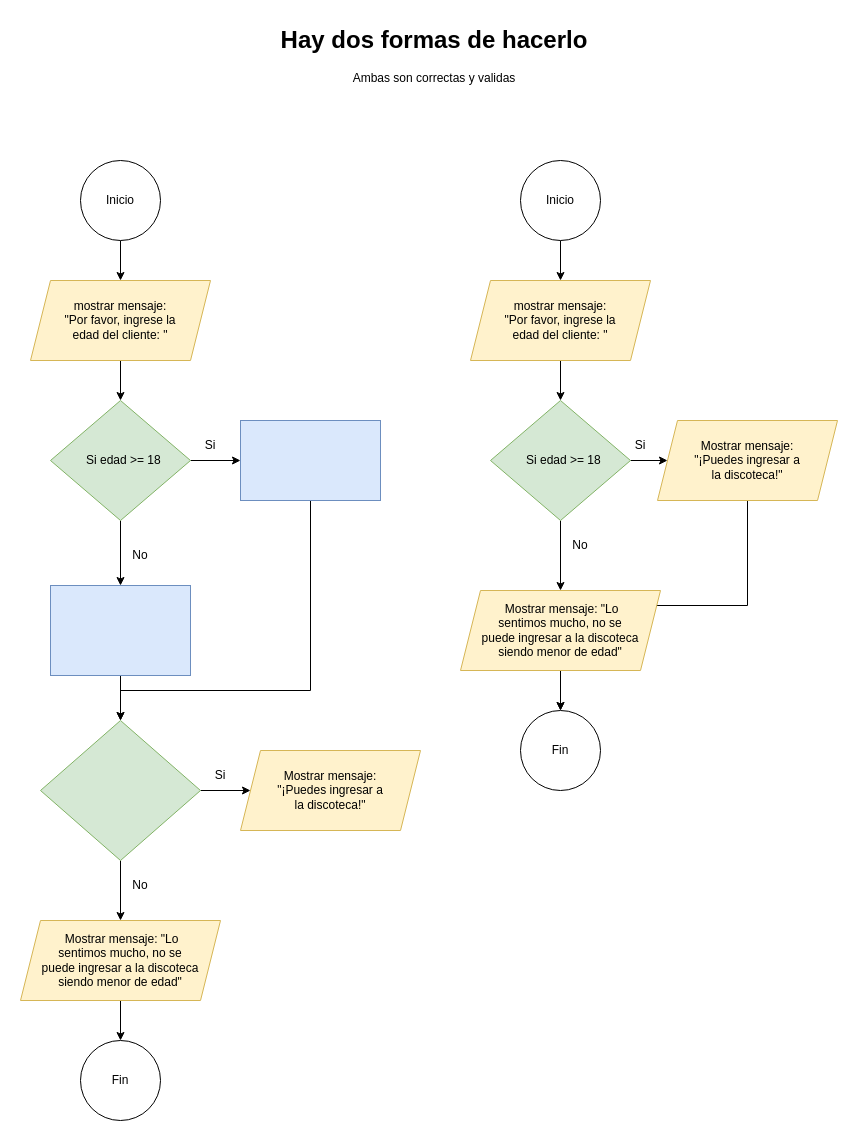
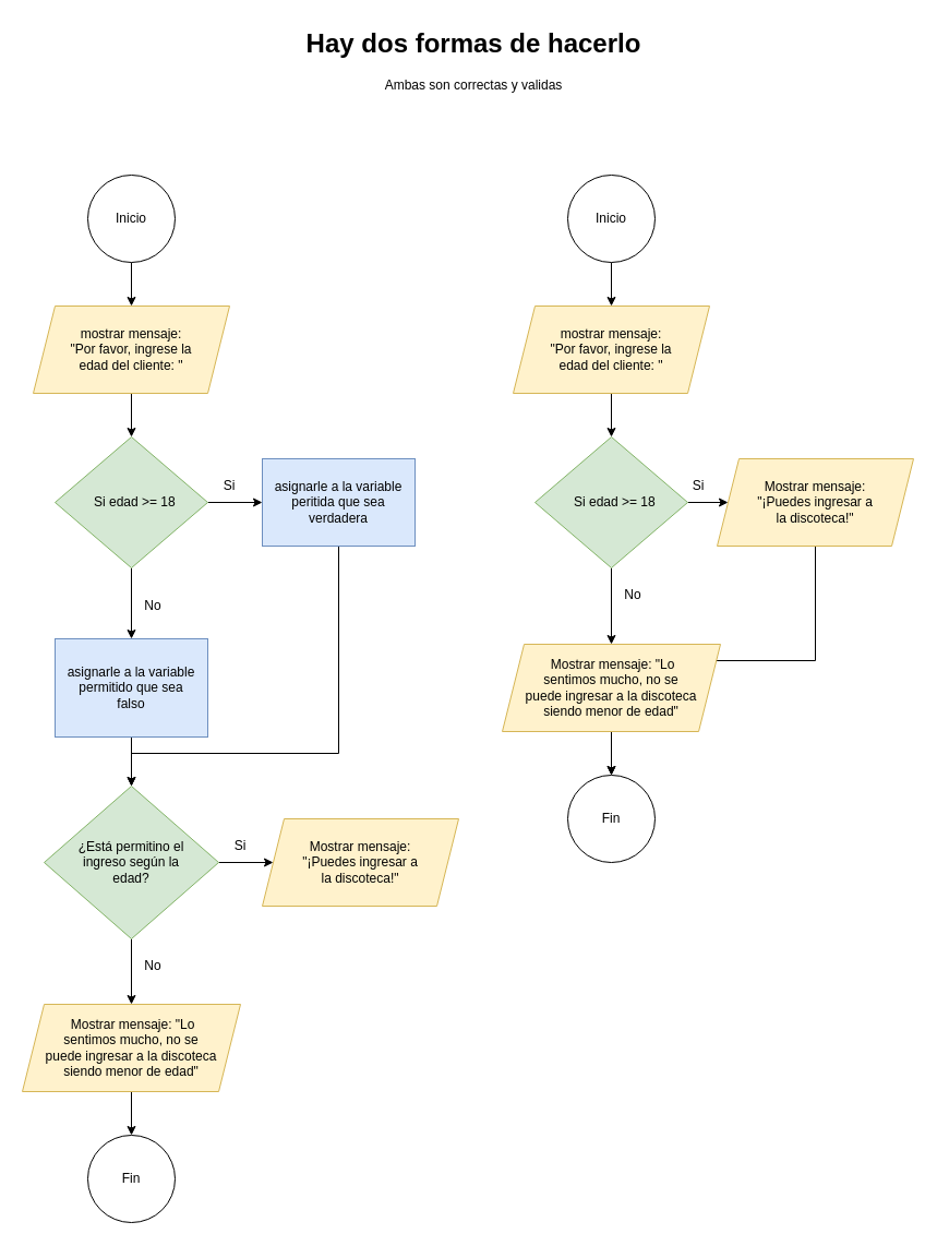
  <mxCell id="0" />
  <mxCell id="1" parent="0" />
  <mxCell id="2" style="edgeStyle=orthogonalEdgeStyle;rounded=0;orthogonalLoop=1;jettySize=auto;html=1;exitX=0.5;exitY=1;exitDx=0;exitDy=0;entryX=0.5;entryY=0;entryDx=0;entryDy=0;" edge="1" parent="1" source="3" target="6"><mxGeometry relative="1" as="geometry" /></mxCell>
  <mxCell id="3" value="" style="ellipse;whiteSpace=wrap;html=1;aspect=fixed;" vertex="1" parent="1"><mxGeometry x="80" y="160" width="80" height="80" as="geometry" /></mxCell>
  <mxCell id="4" value="Inicio" style="text;html=1;strokeColor=none;fillColor=none;align=center;verticalAlign=middle;whiteSpace=wrap;rounded=0;" vertex="1" parent="1"><mxGeometry x="90" y="185" width="60" height="30" as="geometry" /></mxCell>
  <mxCell id="5" style="edgeStyle=orthogonalEdgeStyle;rounded=0;orthogonalLoop=1;jettySize=auto;html=1;exitX=0.5;exitY=1;exitDx=0;exitDy=0;entryX=0.5;entryY=0;entryDx=0;entryDy=0;" edge="1" parent="1" source="6" target="10"><mxGeometry relative="1" as="geometry" /></mxCell>
  <mxCell id="6" value="" style="shape=parallelogram;perimeter=parallelogramPerimeter;whiteSpace=wrap;html=1;fixedSize=1;fillColor=#fff2cc;strokeColor=#d6b656;" vertex="1" parent="1"><mxGeometry x="30" y="280" width="180" height="80" as="geometry" /></mxCell>
  <mxCell id="7" value="mostrar mensaje: &quot;Por favor, ingrese la edad del cliente: &quot;" style="text;html=1;strokeColor=none;fillColor=none;align=center;verticalAlign=middle;whiteSpace=wrap;rounded=0;" vertex="1" parent="1"><mxGeometry x="60" y="305" width="120" height="30" as="geometry" /></mxCell>
  <mxCell id="8" style="edgeStyle=orthogonalEdgeStyle;rounded=0;orthogonalLoop=1;jettySize=auto;html=1;exitX=1;exitY=0.5;exitDx=0;exitDy=0;entryX=0;entryY=0.5;entryDx=0;entryDy=0;" edge="1" parent="1" source="10" target="13"><mxGeometry relative="1" as="geometry" /></mxCell>
  <mxCell id="9" style="edgeStyle=orthogonalEdgeStyle;rounded=0;orthogonalLoop=1;jettySize=auto;html=1;exitX=0.5;exitY=1;exitDx=0;exitDy=0;entryX=0.5;entryY=0;entryDx=0;entryDy=0;" edge="1" parent="1" source="10" target="17"><mxGeometry relative="1" as="geometry" /></mxCell>
  <mxCell id="10" value="" style="rhombus;whiteSpace=wrap;html=1;fillColor=#d5e8d4;strokeColor=#82b366;" vertex="1" parent="1"><mxGeometry x="50" y="400" width="140" height="120" as="geometry" /></mxCell>
  <mxCell id="11" value="Si edad &amp;gt;= 18&amp;nbsp;" style="text;html=1;strokeColor=none;fillColor=none;align=center;verticalAlign=middle;whiteSpace=wrap;rounded=0;" vertex="1" parent="1"><mxGeometry x="80" y="445" width="90" height="30" as="geometry" /></mxCell>
  <mxCell id="12" style="edgeStyle=orthogonalEdgeStyle;rounded=0;orthogonalLoop=1;jettySize=auto;html=1;exitX=0.5;exitY=1;exitDx=0;exitDy=0;entryX=0.5;entryY=0;entryDx=0;entryDy=0;" edge="1" parent="1" source="13" target="22"><mxGeometry relative="1" as="geometry"><Array as="points"><mxPoint x="310" y="690" /><mxPoint x="120" y="690" /></Array></mxGeometry></mxCell>
  <mxCell id="13" value="" style="rounded=0;whiteSpace=wrap;html=1;fillColor=#dae8fc;strokeColor=#6c8ebf;" vertex="1" parent="1"><mxGeometry x="240" y="420" width="140" height="80" as="geometry" /></mxCell>
+ <mxCell id="14" value="asignarle a la variable peritida que sea verdadera" style="text;html=1;strokeColor=none;fillColor=none;align=center;verticalAlign=middle;whiteSpace=wrap;rounded=0;" vertex="1" parent="1"><mxGeometry x="250" y="445" width="120" height="30" as="geometry" /></mxCell>
  <mxCell id="15" value="Si" style="text;html=1;strokeColor=none;fillColor=none;align=center;verticalAlign=middle;whiteSpace=wrap;rounded=0;" vertex="1" parent="1"><mxGeometry x="180" y="430" width="60" height="30" as="geometry" /></mxCell>
  <mxCell id="16" style="edgeStyle=orthogonalEdgeStyle;rounded=0;orthogonalLoop=1;jettySize=auto;html=1;exitX=0.5;exitY=1;exitDx=0;exitDy=0;entryX=0.5;entryY=0;entryDx=0;entryDy=0;" edge="1" parent="1" source="17" target="22"><mxGeometry relative="1" as="geometry" /></mxCell>
  <mxCell id="17" value="" style="rounded=0;whiteSpace=wrap;html=1;fillColor=#dae8fc;strokeColor=#6c8ebf;" vertex="1" parent="1"><mxGeometry x="50" y="585" width="140" height="90" as="geometry" /></mxCell>
+ <mxCell id="18" value="asignarle a la variable permitido que sea falso" style="text;html=1;strokeColor=none;fillColor=none;align=center;verticalAlign=middle;whiteSpace=wrap;rounded=0;" vertex="1" parent="1"><mxGeometry x="60" y="615" width="120" height="30" as="geometry" /></mxCell>
  <mxCell id="19" value="No" style="text;html=1;strokeColor=none;fillColor=none;align=center;verticalAlign=middle;whiteSpace=wrap;rounded=0;" vertex="1" parent="1"><mxGeometry x="120" y="540" width="40" height="30" as="geometry" /></mxCell>
  <mxCell id="20" style="edgeStyle=orthogonalEdgeStyle;rounded=0;orthogonalLoop=1;jettySize=auto;html=1;exitX=1;exitY=0.5;exitDx=0;exitDy=0;entryX=0;entryY=0.5;entryDx=0;entryDy=0;" edge="1" parent="1" source="22" target="24"><mxGeometry relative="1" as="geometry" /></mxCell>
  <mxCell id="21" style="edgeStyle=orthogonalEdgeStyle;rounded=0;orthogonalLoop=1;jettySize=auto;html=1;exitX=0.5;exitY=1;exitDx=0;exitDy=0;entryX=0.5;entryY=0;entryDx=0;entryDy=0;" edge="1" parent="1" source="22" target="28"><mxGeometry relative="1" as="geometry" /></mxCell>
  <mxCell id="22" value="" style="rhombus;whiteSpace=wrap;html=1;fillColor=#d5e8d4;strokeColor=#82b366;" vertex="1" parent="1"><mxGeometry x="40" y="720" width="160" height="140" as="geometry" /></mxCell>
+ <mxCell id="23" value="¿Está permitino el ingreso según la edad?" style="text;html=1;strokeColor=none;fillColor=none;align=center;verticalAlign=middle;whiteSpace=wrap;rounded=0;" vertex="1" parent="1"><mxGeometry x="60" y="770" width="120" height="40" as="geometry" /></mxCell>
  <mxCell id="24" value="" style="shape=parallelogram;perimeter=parallelogramPerimeter;whiteSpace=wrap;html=1;fixedSize=1;fillColor=#fff2cc;strokeColor=#d6b656;" vertex="1" parent="1"><mxGeometry x="240" y="750" width="180" height="80" as="geometry" /></mxCell>
  <mxCell id="25" value="Mostrar mensaje: &quot;¡Puedes ingresar a la discoteca!&quot;" style="text;html=1;strokeColor=none;fillColor=none;align=center;verticalAlign=middle;whiteSpace=wrap;rounded=0;" vertex="1" parent="1"><mxGeometry x="270" y="775" width="120" height="30" as="geometry" /></mxCell>
  <mxCell id="26" value="Si" style="text;html=1;strokeColor=none;fillColor=none;align=center;verticalAlign=middle;whiteSpace=wrap;rounded=0;" vertex="1" parent="1"><mxGeometry x="190" y="760" width="60" height="30" as="geometry" /></mxCell>
  <mxCell id="27" style="edgeStyle=orthogonalEdgeStyle;rounded=0;orthogonalLoop=1;jettySize=auto;html=1;exitX=0.5;exitY=1;exitDx=0;exitDy=0;entryX=0.5;entryY=0;entryDx=0;entryDy=0;" edge="1" parent="1" source="28" target="31"><mxGeometry relative="1" as="geometry" /></mxCell>
  <mxCell id="28" value="" style="shape=parallelogram;perimeter=parallelogramPerimeter;whiteSpace=wrap;html=1;fixedSize=1;fillColor=#fff2cc;strokeColor=#d6b656;" vertex="1" parent="1"><mxGeometry y="920" width="200" height="80" as="geometry" x="20" /></mxCell>
  <mxCell id="29" value="&amp;nbsp;Mostrar mensaje: &quot;Lo sentimos mucho, no se puede ingresar a la discoteca siendo menor de edad&quot;" style="text;html=1;strokeColor=none;fillColor=none;align=center;verticalAlign=middle;whiteSpace=wrap;rounded=0;" vertex="1" parent="1"><mxGeometry x="40" y="945" width="160" height="30" as="geometry" /></mxCell>
  <mxCell id="30" value="No" style="text;html=1;strokeColor=none;fillColor=none;align=center;verticalAlign=middle;whiteSpace=wrap;rounded=0;" vertex="1" parent="1"><mxGeometry x="120" y="870" width="40" height="30" as="geometry" /></mxCell>
  <mxCell id="31" value="" style="ellipse;whiteSpace=wrap;html=1;aspect=fixed;" vertex="1" parent="1"><mxGeometry x="80" y="1040" width="80" height="80" as="geometry" /></mxCell>
  <mxCell id="32" value="Fin" style="text;html=1;strokeColor=none;fillColor=none;align=center;verticalAlign=middle;whiteSpace=wrap;rounded=0;" vertex="1" parent="1"><mxGeometry x="90" y="1065" width="60" height="30" as="geometry" /></mxCell>
  <mxCell id="33" style="edgeStyle=orthogonalEdgeStyle;rounded=0;orthogonalLoop=1;jettySize=auto;html=1;exitX=0.5;exitY=1;exitDx=0;exitDy=0;entryX=0.5;entryY=0;entryDx=0;entryDy=0;" edge="1" parent="1" source="34" target="37"><mxGeometry relative="1" as="geometry" /></mxCell>
  <mxCell id="34" value="" style="ellipse;whiteSpace=wrap;html=1;aspect=fixed;" vertex="1" parent="1"><mxGeometry x="520" y="160" width="80" height="80" as="geometry" /></mxCell>
  <mxCell id="35" value="Inicio" style="text;html=1;strokeColor=none;fillColor=none;align=center;verticalAlign=middle;whiteSpace=wrap;rounded=0;" vertex="1" parent="1"><mxGeometry x="530" y="185" width="60" height="30" as="geometry" /></mxCell>
  <mxCell id="36" style="edgeStyle=orthogonalEdgeStyle;rounded=0;orthogonalLoop=1;jettySize=auto;html=1;exitX=0.5;exitY=1;exitDx=0;exitDy=0;entryX=0.5;entryY=0;entryDx=0;entryDy=0;" edge="1" parent="1" source="37" target="41"><mxGeometry relative="1" as="geometry" /></mxCell>
  <mxCell id="37" value="" style="shape=parallelogram;perimeter=parallelogramPerimeter;whiteSpace=wrap;html=1;fixedSize=1;fillColor=#fff2cc;strokeColor=#d6b656;" vertex="1" parent="1"><mxGeometry x="470" y="280" width="180" height="80" as="geometry" /></mxCell>
  <mxCell id="38" value="mostrar mensaje: &quot;Por favor, ingrese la edad del cliente: &quot;" style="text;html=1;strokeColor=none;fillColor=none;align=center;verticalAlign=middle;whiteSpace=wrap;rounded=0;" vertex="1" parent="1"><mxGeometry x="500" y="305" width="120" height="30" as="geometry" /></mxCell>
  <mxCell id="39" style="edgeStyle=orthogonalEdgeStyle;rounded=0;orthogonalLoop=1;jettySize=auto;html=1;exitX=1;exitY=0.5;exitDx=0;exitDy=0;entryX=0;entryY=0.5;entryDx=0;entryDy=0;" edge="1" parent="1" source="41" target="45"><mxGeometry relative="1" as="geometry" /></mxCell>
  <mxCell id="40" style="edgeStyle=orthogonalEdgeStyle;rounded=0;orthogonalLoop=1;jettySize=auto;html=1;exitX=0.5;exitY=1;exitDx=0;exitDy=0;entryX=0.5;entryY=0;entryDx=0;entryDy=0;" edge="1" parent="1" source="41" target="48"><mxGeometry relative="1" as="geometry" /></mxCell>
  <mxCell id="41" value="" style="rhombus;whiteSpace=wrap;html=1;fillColor=#d5e8d4;strokeColor=#82b366;" vertex="1" parent="1"><mxGeometry x="490" y="400" width="140" height="120" as="geometry" /></mxCell>
  <mxCell id="42" value="Si edad &amp;gt;= 18&amp;nbsp;" style="text;html=1;strokeColor=none;fillColor=none;align=center;verticalAlign=middle;whiteSpace=wrap;rounded=0;" vertex="1" parent="1"><mxGeometry x="520" y="445" width="90" height="30" as="geometry" /></mxCell>
  <mxCell id="43" value="Si" style="text;html=1;strokeColor=none;fillColor=none;align=center;verticalAlign=middle;whiteSpace=wrap;rounded=0;" vertex="1" parent="1"><mxGeometry x="610" y="430" width="60" height="30" as="geometry" /></mxCell>
  <mxCell id="44" style="edgeStyle=orthogonalEdgeStyle;rounded=0;orthogonalLoop=1;jettySize=auto;html=1;exitX=0.5;exitY=1;exitDx=0;exitDy=0;entryX=0.5;entryY=0;entryDx=0;entryDy=0;" edge="1" parent="1" source="45" target="50"><mxGeometry relative="1" as="geometry" /></mxCell>
  <mxCell id="45" value="" style="shape=parallelogram;perimeter=parallelogramPerimeter;whiteSpace=wrap;html=1;fixedSize=1;fillColor=#fff2cc;strokeColor=#d6b656;" vertex="1" parent="1"><mxGeometry x="657" y="420" width="180" height="80" as="geometry" /></mxCell>
  <mxCell id="46" value="Mostrar mensaje: &quot;¡Puedes ingresar a la discoteca!&quot;" style="text;html=1;strokeColor=none;fillColor=none;align=center;verticalAlign=middle;whiteSpace=wrap;rounded=0;" vertex="1" parent="1"><mxGeometry x="687" y="445" width="120" height="30" as="geometry" /></mxCell>
  <mxCell id="47" style="edgeStyle=orthogonalEdgeStyle;rounded=0;orthogonalLoop=1;jettySize=auto;html=1;exitX=0.5;exitY=1;exitDx=0;exitDy=0;entryX=0.5;entryY=0;entryDx=0;entryDy=0;" edge="1" parent="1" source="48" target="50"><mxGeometry relative="1" as="geometry" /></mxCell>
  <mxCell id="48" value="" style="shape=parallelogram;perimeter=parallelogramPerimeter;whiteSpace=wrap;html=1;fixedSize=1;fillColor=#fff2cc;strokeColor=#d6b656;" vertex="1" parent="1"><mxGeometry x="460" y="590" width="200" height="80" as="geometry" /></mxCell>
  <mxCell id="49" value="&amp;nbsp;Mostrar mensaje: &quot;Lo sentimos mucho, no se puede ingresar a la discoteca siendo menor de edad&quot;" style="text;html=1;strokeColor=none;fillColor=none;align=center;verticalAlign=middle;whiteSpace=wrap;rounded=0;" vertex="1" parent="1"><mxGeometry x="480" y="615" width="160" height="30" as="geometry" /></mxCell>
  <mxCell id="50" value="" style="ellipse;whiteSpace=wrap;html=1;aspect=fixed;" vertex="1" parent="1"><mxGeometry x="520" y="710" width="80" height="80" as="geometry" /></mxCell>
  <mxCell id="51" value="Fin" style="text;html=1;strokeColor=none;fillColor=none;align=center;verticalAlign=middle;whiteSpace=wrap;rounded=0;" vertex="1" parent="1"><mxGeometry x="530" y="735" width="60" height="30" as="geometry" /></mxCell>
  <mxCell id="52" value="No" style="text;html=1;strokeColor=none;fillColor=none;align=center;verticalAlign=middle;whiteSpace=wrap;rounded=0;" vertex="1" parent="1"><mxGeometry x="560" y="530" width="40" height="30" as="geometry" /></mxCell>
  <mxCell id="53" value="&lt;h1&gt;Hay dos formas de hacerlo&lt;/h1&gt;&lt;p&gt;Ambas son correctas y validas&lt;/p&gt;" style="text;html=1;strokeColor=none;fillColor=none;spacing=5;spacingTop=-20;whiteSpace=wrap;overflow=hidden;rounded=0;align=center;" vertex="1" parent="1"><mxGeometry x="274" y="20" width="320" height="120" as="geometry" /></mxCell>
